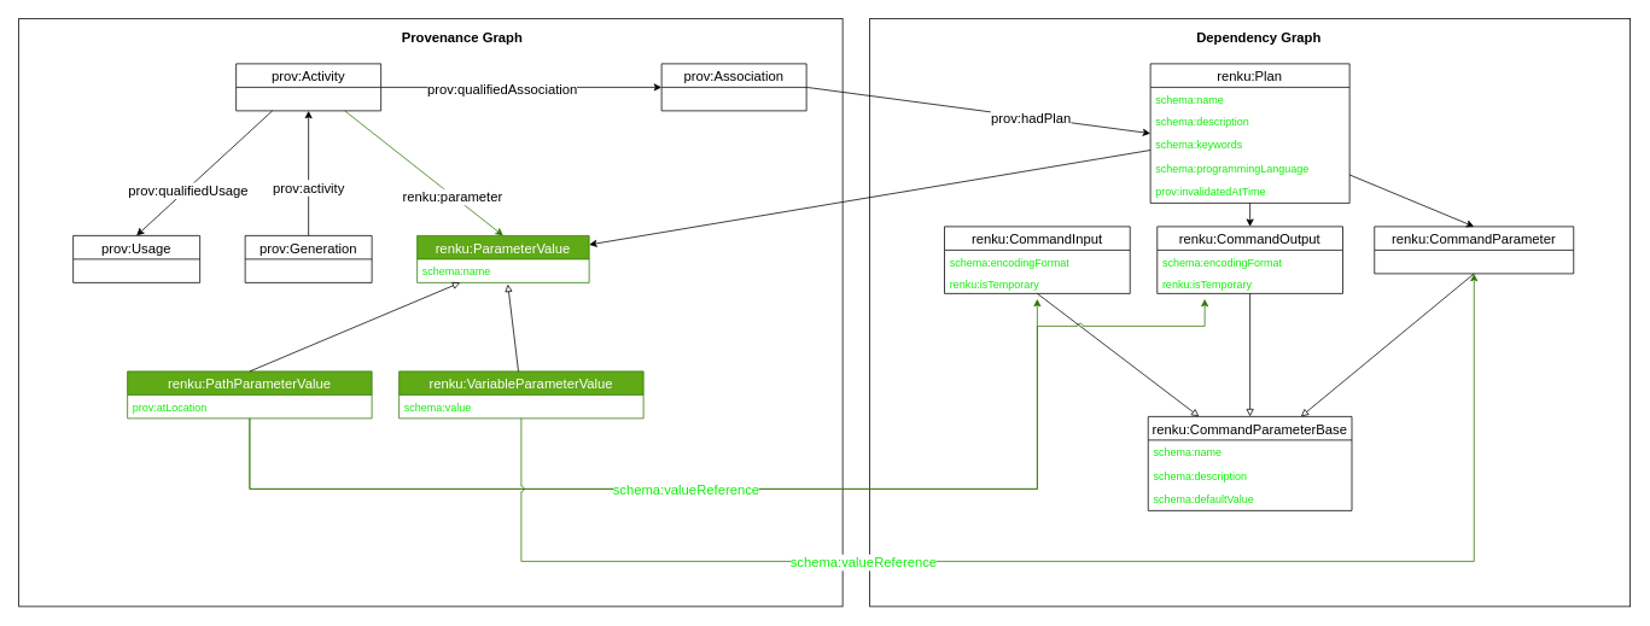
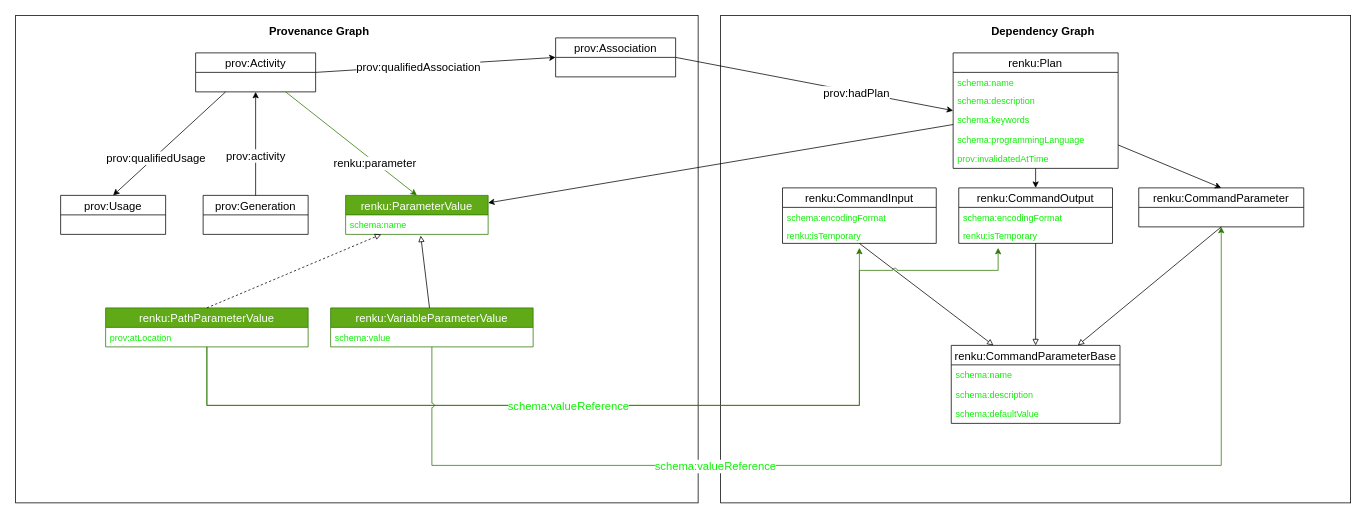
  <mxCell id="0" />
  <mxCell id="1" parent="0" />
  <mxCell id="2" value="" style="rounded=0;whiteSpace=wrap;html=1;" parent="1" vertex="1"><mxGeometry x="20" y="20" width="910" height="650" as="geometry" /></mxCell>
- <mxCell id="3" value="Provenance Graph" style="text;html=1;strokeColor=none;fillColor=none;align=center;verticalAlign=middle;whiteSpace=wrap;rounded=0;fontStyle=1;fontSize=15;" parent="1" vertex="1"><mxGeometry x="420" y="30" width="180" height="20" as="geometry" /></mxCell>
+ <mxCell id="3" value="Provenance Graph" style="text;html=1;strokeColor=none;fillColor=none;align=center;verticalAlign=middle;whiteSpace=wrap;rounded=0;fontStyle=1;fontSize=15;" parent="1" vertex="1"><mxGeometry x="335" y="30" width="180" height="20" as="geometry" /></mxCell>
  <mxCell id="4" value="prov:Activity" style="swimlane;fontStyle=0;childLayout=stackLayout;horizontal=1;startSize=26;fillColor=none;horizontalStack=0;resizeParent=1;resizeParentMax=0;resizeLast=0;collapsible=1;marginBottom=0;fontSize=15;" parent="1" vertex="1"><mxGeometry x="260" y="70" width="160" height="52" as="geometry" /></mxCell>
  <mxCell id="5" value="prov:Usage" style="swimlane;fontStyle=0;childLayout=stackLayout;horizontal=1;startSize=26;fillColor=none;horizontalStack=0;resizeParent=1;resizeParentMax=0;resizeLast=0;collapsible=1;marginBottom=0;fontSize=15;" parent="1" vertex="1"><mxGeometry x="80" y="260" width="140" height="52" as="geometry" /></mxCell>
  <mxCell id="6" value="prov:Generation" style="swimlane;fontStyle=0;childLayout=stackLayout;horizontal=1;startSize=26;fillColor=none;horizontalStack=0;resizeParent=1;resizeParentMax=0;resizeLast=0;collapsible=1;marginBottom=0;fontSize=15;" parent="1" vertex="1"><mxGeometry x="270" y="260" width="140" height="52" as="geometry" /></mxCell>
  <mxCell id="7" value="renku:ParameterValue" style="swimlane;fontStyle=0;childLayout=stackLayout;horizontal=1;startSize=26;fillColor=#60a917;horizontalStack=0;resizeParent=1;resizeParentMax=0;resizeLast=0;collapsible=1;marginBottom=0;fontSize=15;strokeColor=#2D7600;fontColor=#ffffff;" parent="1" vertex="1"><mxGeometry x="460" y="260" width="190" height="52" as="geometry" /></mxCell>
  <mxCell id="8" value="" style="endArrow=classic;html=1;fontSize=15;exitX=0.25;exitY=1;exitDx=0;exitDy=0;entryX=0.5;entryY=0;entryDx=0;entryDy=0;" parent="1" source="4" target="5" edge="1"><mxGeometry width="50" height="50" relative="1" as="geometry"><mxPoint x="790" y="0" as="sourcePoint" /><mxPoint x="840" y="-50" as="targetPoint" /></mxGeometry></mxCell>
  <mxCell id="9" value="prov:qualifiedUsage" style="edgeLabel;html=1;align=center;verticalAlign=middle;resizable=0;points=[];fontSize=15;" parent="8" vertex="1" connectable="0"><mxGeometry x="0.252" y="1" relative="1" as="geometry"><mxPoint as="offset" /></mxGeometry></mxCell>
  <mxCell id="10" value="" style="endArrow=classic;html=1;fontSize=15;entryX=0.5;entryY=1;entryDx=0;entryDy=0;" parent="1" source="6" target="4" edge="1"><mxGeometry width="50" height="50" relative="1" as="geometry"><mxPoint x="640" y="-150" as="sourcePoint" /><mxPoint x="690" y="-200" as="targetPoint" /></mxGeometry></mxCell>
  <mxCell id="11" value="prov:activity" style="edgeLabel;html=1;align=center;verticalAlign=middle;resizable=0;points=[];fontSize=15;" parent="10" vertex="1" connectable="0"><mxGeometry x="-0.213" y="1" relative="1" as="geometry"><mxPoint as="offset" /></mxGeometry></mxCell>
  <mxCell id="12" value="" style="endArrow=classic;html=1;fontSize=15;exitX=0.75;exitY=1;exitDx=0;exitDy=0;entryX=0.5;entryY=0;entryDx=0;entryDy=0;fillColor=#60a917;strokeColor=#2D7600;" parent="1" source="4" target="7" edge="1"><mxGeometry width="50" height="50" relative="1" as="geometry"><mxPoint x="620" y="-150" as="sourcePoint" /><mxPoint x="670" y="-200" as="targetPoint" /></mxGeometry></mxCell>
  <mxCell id="13" value="renku:parameter" style="edgeLabel;html=1;align=center;verticalAlign=middle;resizable=0;points=[];fontSize=15;" parent="12" vertex="1" connectable="0"><mxGeometry x="0.366" y="-1" relative="1" as="geometry"><mxPoint as="offset" /></mxGeometry></mxCell>
  <mxCell id="14" value="renku:PathParameterValue" style="swimlane;fontStyle=0;childLayout=stackLayout;horizontal=1;startSize=26;fillColor=#60a917;horizontalStack=0;resizeParent=1;resizeParentMax=0;resizeLast=0;collapsible=1;marginBottom=0;fontSize=15;strokeColor=#2D7600;fontColor=#ffffff;" parent="1" vertex="1"><mxGeometry x="140" y="410" width="270" height="52" as="geometry" /></mxCell>
  <mxCell id="15" value="prov:atLocation" style="text;strokeColor=none;fillColor=none;align=left;verticalAlign=top;spacingLeft=4;spacingRight=4;overflow=hidden;rotatable=0;points=[[0,0.5],[1,0.5]];portConstraint=eastwest;fontColor=#0DF005;" parent="14" vertex="1"><mxGeometry y="26" width="270" height="26" as="geometry" /></mxCell>
  <mxCell id="16" value="schema:name" style="text;strokeColor=none;fillColor=none;align=left;verticalAlign=top;spacingLeft=4;spacingRight=4;overflow=hidden;rotatable=0;points=[[0,0.5],[1,0.5]];portConstraint=eastwest;fontColor=#0DF005;" parent="1" vertex="1"><mxGeometry x="460" y="286" width="190" height="26" as="geometry" /></mxCell>
  <mxCell id="17" value="renku:VariableParameterValue" style="swimlane;fontStyle=0;childLayout=stackLayout;horizontal=1;startSize=26;fillColor=#60a917;horizontalStack=0;resizeParent=1;resizeParentMax=0;resizeLast=0;collapsible=1;marginBottom=0;fontSize=15;strokeColor=#2D7600;fontColor=#ffffff;" parent="1" vertex="1"><mxGeometry x="440" y="410" width="270" height="52" as="geometry" /></mxCell>
  <mxCell id="18" value="schema:value" style="text;strokeColor=none;fillColor=none;align=left;verticalAlign=top;spacingLeft=4;spacingRight=4;overflow=hidden;rotatable=0;points=[[0,0.5],[1,0.5]];portConstraint=eastwest;fontColor=#0DF005;" parent="17" vertex="1"><mxGeometry y="26" width="270" height="26" as="geometry" /></mxCell>
  <mxCell id="19" value="" style="rounded=0;whiteSpace=wrap;html=1;fontSize=15;" parent="1" vertex="1"><mxGeometry x="960" y="20" width="840" height="650" as="geometry" /></mxCell>
  <mxCell id="20" value="Dependency Graph" style="text;html=1;strokeColor=none;fillColor=none;align=center;verticalAlign=middle;whiteSpace=wrap;rounded=0;fontStyle=1;fontSize=15;" parent="1" vertex="1"><mxGeometry x="1300" y="30" width="180" height="20" as="geometry" /></mxCell>
  <mxCell id="21" style="rounded=0;orthogonalLoop=1;jettySize=auto;html=1;endArrow=classic;endFill=1;fontSize=15;" parent="1" source="24" target="7" edge="1"><mxGeometry relative="1" as="geometry" /></mxCell>
  <mxCell id="22" style="edgeStyle=none;rounded=0;orthogonalLoop=1;jettySize=auto;html=1;entryX=0.5;entryY=0;entryDx=0;entryDy=0;endArrow=classic;endFill=1;fontSize=15;" parent="1" source="24" target="40" edge="1"><mxGeometry relative="1" as="geometry" /></mxCell>
  <mxCell id="23" style="edgeStyle=none;rounded=0;orthogonalLoop=1;jettySize=auto;html=1;entryX=0.5;entryY=0;entryDx=0;entryDy=0;endArrow=classic;endFill=1;fontSize=15;" parent="1" source="24" target="43" edge="1"><mxGeometry relative="1" as="geometry" /></mxCell>
  <mxCell id="24" value="renku:Plan" style="swimlane;fontStyle=0;childLayout=stackLayout;horizontal=1;startSize=26;fillColor=none;horizontalStack=0;resizeParent=1;resizeParentMax=0;resizeLast=0;collapsible=1;marginBottom=0;fontSize=15;" parent="1" vertex="1"><mxGeometry x="1270" y="70" width="220" height="154" as="geometry" /></mxCell>
  <mxCell id="25" value="schema:name" style="text;strokeColor=none;fillColor=none;align=left;verticalAlign=top;spacingLeft=4;spacingRight=4;overflow=hidden;rotatable=0;points=[[0,0.5],[1,0.5]];portConstraint=eastwest;fontColor=#0DF005;" parent="24" vertex="1"><mxGeometry y="26" width="220" height="24" as="geometry" /></mxCell>
  <mxCell id="26" value="schema:description" style="text;strokeColor=none;fillColor=none;align=left;verticalAlign=top;spacingLeft=4;spacingRight=4;overflow=hidden;rotatable=0;points=[[0,0.5],[1,0.5]];portConstraint=eastwest;fontColor=#0DF005;" parent="24" vertex="1"><mxGeometry y="50" width="220" height="26" as="geometry" /></mxCell>
  <mxCell id="27" value="schema:keywords" style="text;strokeColor=none;fillColor=none;align=left;verticalAlign=top;spacingLeft=4;spacingRight=4;overflow=hidden;rotatable=0;points=[[0,0.5],[1,0.5]];portConstraint=eastwest;fontColor=#0DF005;" parent="24" vertex="1"><mxGeometry y="76" width="220" height="26" as="geometry" /></mxCell>
  <mxCell id="28" value="schema:programmingLanguage" style="text;strokeColor=none;fillColor=none;align=left;verticalAlign=top;spacingLeft=4;spacingRight=4;overflow=hidden;rotatable=0;points=[[0,0.5],[1,0.5]];portConstraint=eastwest;fontColor=#0DF005;" parent="24" vertex="1"><mxGeometry y="102" width="220" height="26" as="geometry" /></mxCell>
  <mxCell id="29" value="prov:invalidatedAtTime" style="text;strokeColor=none;fillColor=none;align=left;verticalAlign=top;spacingLeft=4;spacingRight=4;overflow=hidden;rotatable=0;points=[[0,0.5],[1,0.5]];portConstraint=eastwest;fontColor=#0DF005;" parent="24" vertex="1"><mxGeometry y="128" width="220" height="26" as="geometry" /></mxCell>
- <mxCell id="30" value="" style="endArrow=block;html=1;fontSize=15;exitX=0.5;exitY=0;exitDx=0;exitDy=0;entryX=0.25;entryY=1;entryDx=0;entryDy=0;endFill=0;" parent="1" source="14" target="7" edge="1"><mxGeometry width="50" height="50" relative="1" as="geometry"><mxPoint x="630" y="-130" as="sourcePoint" /><mxPoint x="470" y="0" as="targetPoint" /></mxGeometry></mxCell>
+ <mxCell id="30" value="" style="endArrow=block;html=1;fontSize=15;exitX=0.5;exitY=0;exitDx=0;exitDy=0;entryX=0.25;entryY=1;entryDx=0;entryDy=0;endFill=0;dashed=1;" parent="1" source="14" target="7" edge="1"><mxGeometry width="50" height="50" relative="1" as="geometry"><mxPoint x="630" y="-130" as="sourcePoint" /><mxPoint x="470" y="0" as="targetPoint" /></mxGeometry></mxCell>
  <mxCell id="31" value="" style="endArrow=block;html=1;fontSize=15;entryX=0.527;entryY=1.066;entryDx=0;entryDy=0;entryPerimeter=0;endFill=0;" parent="1" source="17" target="16" edge="1"><mxGeometry width="50" height="50" relative="1" as="geometry"><mxPoint x="490" y="10" as="sourcePoint" /><mxPoint x="540" y="-40" as="targetPoint" /></mxGeometry></mxCell>
- <mxCell id="32" value="prov:Association" style="swimlane;fontStyle=0;childLayout=stackLayout;horizontal=1;startSize=26;fillColor=none;horizontalStack=0;resizeParent=1;resizeParentMax=0;resizeLast=0;collapsible=1;marginBottom=0;fontSize=15;" parent="1" vertex="1"><mxGeometry x="730" y="70" width="160" height="52" as="geometry" /></mxCell>
+ <mxCell id="32" value="prov:Association" style="swimlane;fontStyle=0;childLayout=stackLayout;horizontal=1;startSize=26;fillColor=none;horizontalStack=0;resizeParent=1;resizeParentMax=0;resizeLast=0;collapsible=1;marginBottom=0;fontSize=15;" parent="1" vertex="1"><mxGeometry x="740" y="50" width="160" height="52" as="geometry" /></mxCell>
  <mxCell id="33" value="" style="endArrow=classic;html=1;fontSize=15;exitX=1;exitY=0.5;exitDx=0;exitDy=0;entryX=0;entryY=0.5;entryDx=0;entryDy=0;" parent="1" source="4" target="32" edge="1"><mxGeometry width="50" height="50" relative="1" as="geometry"><mxPoint x="500" y="0" as="sourcePoint" /><mxPoint x="550" y="-50" as="targetPoint" /></mxGeometry></mxCell>
  <mxCell id="34" value="prov:qualifiedAssociation" style="edgeLabel;html=1;align=center;verticalAlign=middle;resizable=0;points=[];fontSize=15;" parent="33" vertex="1" connectable="0"><mxGeometry x="-0.143" y="-1" relative="1" as="geometry"><mxPoint as="offset" /></mxGeometry></mxCell>
  <mxCell id="35" value="" style="endArrow=classic;html=1;fontSize=15;exitX=1;exitY=0.5;exitDx=0;exitDy=0;entryX=0;entryY=0.5;entryDx=0;entryDy=0;" parent="1" source="32" target="24" edge="1"><mxGeometry width="50" height="50" relative="1" as="geometry"><mxPoint x="1140" y="0" as="sourcePoint" /><mxPoint x="1190" y="-50" as="targetPoint" /></mxGeometry></mxCell>
  <mxCell id="36" value="prov:hadPlan" style="edgeLabel;html=1;align=center;verticalAlign=middle;resizable=0;points=[];fontSize=15;" parent="35" vertex="1" connectable="0"><mxGeometry x="0.303" relative="1" as="geometry"><mxPoint as="offset" /></mxGeometry></mxCell>
  <mxCell id="37" value="renku:CommandInput" style="swimlane;fontStyle=0;childLayout=stackLayout;horizontal=1;startSize=26;fillColor=none;horizontalStack=0;resizeParent=1;resizeParentMax=0;resizeLast=0;collapsible=1;marginBottom=0;fontSize=15;" parent="1" vertex="1"><mxGeometry x="1042.5" y="250" width="205" height="74" as="geometry" /></mxCell>
  <mxCell id="38" value="schema:encodingFormat" style="text;strokeColor=none;fillColor=none;align=left;verticalAlign=top;spacingLeft=4;spacingRight=4;overflow=hidden;rotatable=0;points=[[0,0.5],[1,0.5]];portConstraint=eastwest;fontColor=#0DF005;" parent="37" vertex="1"><mxGeometry y="26" width="205" height="24" as="geometry" /></mxCell>
  <mxCell id="39" value="renku:isTemporary" style="text;strokeColor=none;fillColor=none;align=left;verticalAlign=top;spacingLeft=4;spacingRight=4;overflow=hidden;rotatable=0;points=[[0,0.5],[1,0.5]];portConstraint=eastwest;fontColor=#0DF005;" parent="37" vertex="1"><mxGeometry y="50" width="205" height="24" as="geometry" /></mxCell>
  <mxCell id="40" value="renku:CommandOutput" style="swimlane;fontStyle=0;childLayout=stackLayout;horizontal=1;startSize=26;fillColor=none;horizontalStack=0;resizeParent=1;resizeParentMax=0;resizeLast=0;collapsible=1;marginBottom=0;fontSize=15;" parent="1" vertex="1"><mxGeometry x="1277.5" y="250" width="205" height="74" as="geometry" /></mxCell>
  <mxCell id="41" value="schema:encodingFormat" style="text;strokeColor=none;fillColor=none;align=left;verticalAlign=top;spacingLeft=4;spacingRight=4;overflow=hidden;rotatable=0;points=[[0,0.5],[1,0.5]];portConstraint=eastwest;fontColor=#0DF005;" parent="40" vertex="1"><mxGeometry y="26" width="205" height="24" as="geometry" /></mxCell>
  <mxCell id="42" value="renku:isTemporary" style="text;strokeColor=none;fillColor=none;align=left;verticalAlign=top;spacingLeft=4;spacingRight=4;overflow=hidden;rotatable=0;points=[[0,0.5],[1,0.5]];portConstraint=eastwest;fontColor=#0DF005;" parent="40" vertex="1"><mxGeometry y="50" width="205" height="24" as="geometry" /></mxCell>
  <mxCell id="43" value="renku:CommandParameter" style="swimlane;fontStyle=0;childLayout=stackLayout;horizontal=1;startSize=26;fillColor=none;horizontalStack=0;resizeParent=1;resizeParentMax=0;resizeLast=0;collapsible=1;marginBottom=0;fontSize=15;" parent="1" vertex="1"><mxGeometry x="1517.5" y="250" width="220" height="52" as="geometry" /></mxCell>
  <mxCell id="44" value="renku:CommandParameterBase" style="swimlane;fontStyle=0;childLayout=stackLayout;horizontal=1;startSize=26;fillColor=none;horizontalStack=0;resizeParent=1;resizeParentMax=0;resizeLast=0;collapsible=1;marginBottom=0;fontSize=15;" parent="1" vertex="1"><mxGeometry x="1267.5" y="460" width="225" height="104" as="geometry" /></mxCell>
  <mxCell id="45" value="schema:name" style="text;strokeColor=none;fillColor=none;align=left;verticalAlign=top;spacingLeft=4;spacingRight=4;overflow=hidden;rotatable=0;points=[[0,0.5],[1,0.5]];portConstraint=eastwest;fontColor=#0DF005;" parent="44" vertex="1"><mxGeometry y="26" width="225" height="26" as="geometry" /></mxCell>
  <mxCell id="46" value="schema:description" style="text;strokeColor=none;fillColor=none;align=left;verticalAlign=top;spacingLeft=4;spacingRight=4;overflow=hidden;rotatable=0;points=[[0,0.5],[1,0.5]];portConstraint=eastwest;fontColor=#0DF005;" parent="44" vertex="1"><mxGeometry y="52" width="225" height="26" as="geometry" /></mxCell>
  <mxCell id="47" value="schema:defaultValue" style="text;strokeColor=none;fillColor=none;align=left;verticalAlign=top;spacingLeft=4;spacingRight=4;overflow=hidden;rotatable=0;points=[[0,0.5],[1,0.5]];portConstraint=eastwest;fontColor=#0DF005;" parent="44" vertex="1"><mxGeometry y="78" width="225" height="26" as="geometry" /></mxCell>
  <mxCell id="48" value="" style="endArrow=block;html=1;fontSize=15;exitX=0.5;exitY=1;exitDx=0;exitDy=0;entryX=0.25;entryY=0;entryDx=0;entryDy=0;endFill=0;" parent="1" source="37" target="44" edge="1"><mxGeometry width="50" height="50" relative="1" as="geometry"><mxPoint x="1070" y="70" as="sourcePoint" /><mxPoint x="1120" y="20" as="targetPoint" /></mxGeometry></mxCell>
  <mxCell id="49" value="" style="endArrow=block;html=1;fontSize=15;exitX=0.5;exitY=1;exitDx=0;exitDy=0;entryX=0.5;entryY=0;entryDx=0;entryDy=0;endFill=0;" parent="1" source="40" target="44" edge="1"><mxGeometry width="50" height="50" relative="1" as="geometry"><mxPoint x="1180" y="50" as="sourcePoint" /><mxPoint x="1230" y="0" as="targetPoint" /></mxGeometry></mxCell>
  <mxCell id="50" value="" style="endArrow=block;html=1;fontSize=15;exitX=0.5;exitY=1;exitDx=0;exitDy=0;entryX=0.75;entryY=0;entryDx=0;entryDy=0;endFill=0;" parent="1" source="43" target="44" edge="1"><mxGeometry width="50" height="50" relative="1" as="geometry"><mxPoint x="1260" y="50" as="sourcePoint" /><mxPoint x="1310" y="0" as="targetPoint" /></mxGeometry></mxCell>
  <mxCell id="51" style="edgeStyle=orthogonalEdgeStyle;rounded=0;orthogonalLoop=1;jettySize=auto;html=1;endArrow=classic;endFill=1;fontSize=15;fillColor=#60a917;strokeColor=#2D7600;" parent="1" source="14" edge="1"><mxGeometry relative="1" as="geometry"><Array as="points"><mxPoint x="275" y="540" /><mxPoint x="1145" y="540" /></Array><mxPoint x="1145" y="330" as="targetPoint" /></mxGeometry></mxCell>
  <mxCell id="52" style="edgeStyle=orthogonalEdgeStyle;rounded=0;orthogonalLoop=1;jettySize=auto;html=1;endArrow=classic;endFill=1;fontSize=15;jumpStyle=arc;fillColor=#60a917;strokeColor=#2D7600;" parent="1" source="14" edge="1"><mxGeometry relative="1" as="geometry"><Array as="points"><mxPoint x="275" y="540" /><mxPoint x="1145" y="540" /><mxPoint x="1145" y="360" /><mxPoint x="1330" y="360" /></Array><mxPoint x="1330" y="330" as="targetPoint" /></mxGeometry></mxCell>
  <mxCell id="53" value="schema:valueReference" style="edgeLabel;html=1;align=center;verticalAlign=middle;resizable=0;points=[];fontSize=15;fontColor=#0DF005;" parent="52" vertex="1" connectable="0"><mxGeometry x="-0.168" relative="1" as="geometry"><mxPoint as="offset" /></mxGeometry></mxCell>
  <mxCell id="54" style="edgeStyle=orthogonalEdgeStyle;rounded=0;orthogonalLoop=1;jettySize=auto;html=1;entryX=0.5;entryY=1;entryDx=0;entryDy=0;endArrow=classic;endFill=1;fontSize=15;jumpStyle=arc;fillColor=#60a917;strokeColor=#2D7600;" parent="1" source="17" target="43" edge="1"><mxGeometry relative="1" as="geometry"><Array as="points"><mxPoint x="575" y="620" /><mxPoint x="1628" y="620" /></Array></mxGeometry></mxCell>
  <mxCell id="55" value="schema:valueReference" style="edgeLabel;html=1;align=center;verticalAlign=middle;resizable=0;points=[];fontSize=15;fontColor=#0DF005;" parent="54" vertex="1" connectable="0"><mxGeometry x="-0.3" relative="1" as="geometry"><mxPoint as="offset" /></mxGeometry></mxCell>
